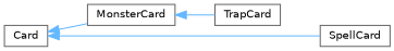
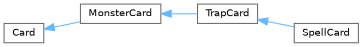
  digraph {
    rankdir=LR
    node [color=grey40 fillcolor=white fontname=Helvetica fontsize=10 shape=box style=filled]
    edge [color=steelblue1 dir=back fontname=Helvetica fontsize=10 labelfontname=Helvetica labelfontsize=10 style=solid]
    n1 [height=0.2 label=Card width=0.4]
    n2 [height=0.2 label=MonsterCard width=0.4]
    n3 [height=0.2 label=SpellCard width=0.4]
    n4 [height=0.2 label=TrapCard width=0.4]
    n1 -> n2
-   n1 -> n3
+   n4 -> n3
    n2 -> n4
  }
